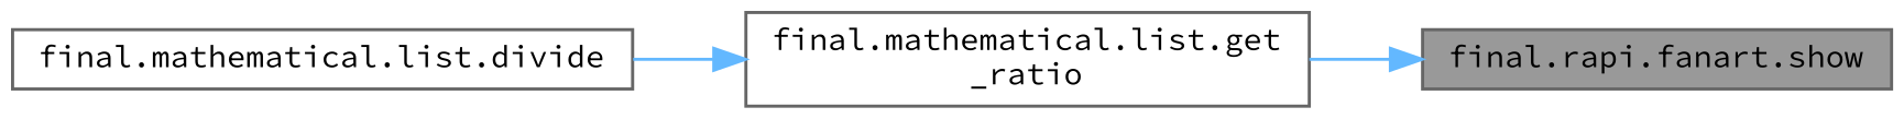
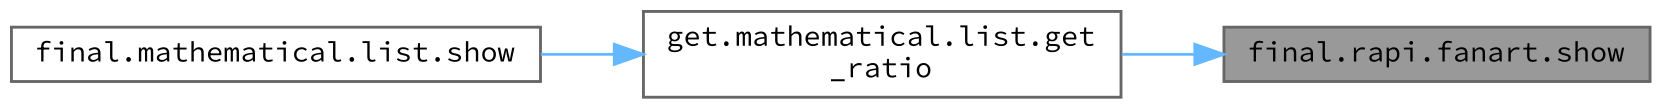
  digraph {
    fontname="Source Code Pro"
    rankdir=RL
    node [color=grey40 fillcolor=white fontname="Source Code Pro" fontsize=10 shape=box style=filled]
    edge [color=steelblue1 dir=back fontname="Source Code Pro" fontsize=10 labelfontname=Helvetica labelfontsize=10 style=solid]
    n1 [color=gray40 fillcolor=grey60 fontcolor=black height=0.2 label="final.rapi.fanart.show" width=0.4]
-   n2 [height=0.2 label="final.mathematical.list.get\l_ratio" width=0.4]
-   n3 [height=0.2 label="final.mathematical.list.divide" width=0.4]
+   n2 [height=0.2 label="get.mathematical.list.get\l_ratio" width=0.4]
+   n3 [height=0.2 label="final.mathematical.list.show" width=0.4]
    n1 -> n2
    n2 -> n3
  }
